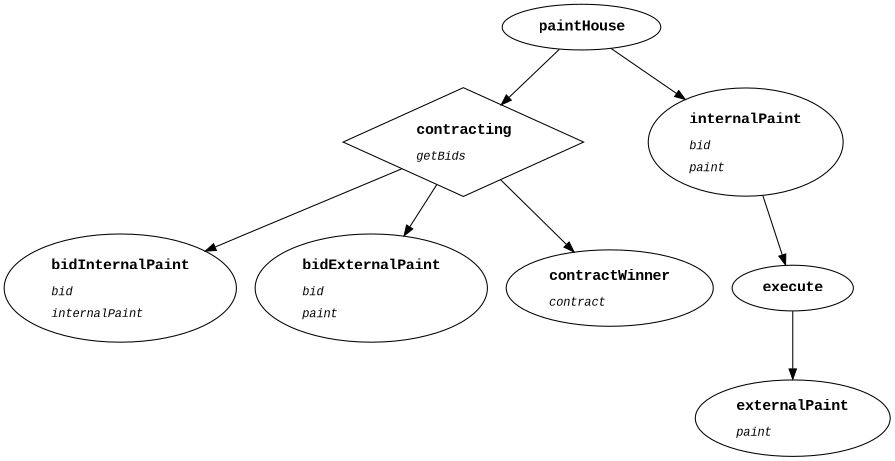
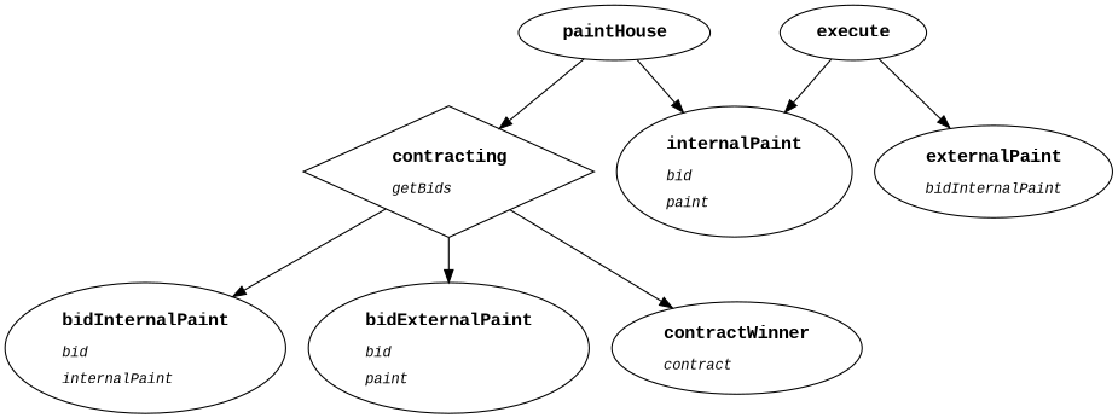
  digraph {
    node [fillcolor=white fontname="Courier New" shape=ellipse style=filled]
    n1 [label=<<table border="0" cellborder="0"><tr><td align="center"><b>paintHouse</b></td></tr></table>>]
    n2 [label=<<table border="0" cellborder="0"><tr><td align="center"><font color="black"><b>contracting</b></font></td></tr><tr><td align="left"><sub><i>getBids</i></sub></td></tr></table>> shape=diamond]
    n3 [label=<<table border="0" cellborder="0"><tr><td align="center"><b>internalPaint</b></td></tr><tr><td align="left"><sub><i>bid</i></sub></td></tr><tr><td align="left"><sub><i>paint</i></sub></td></tr></table>>]
    n4 [label=<<table border="0" cellborder="0"><tr><td align="center"><b>bidInternalPaint</b></td></tr><tr><td align="left"><sub><i>bid</i></sub></td></tr><tr><td align="left"><sub><i>internalPaint</i></sub></td></tr></table>>]
    n5 [label=<<table border="0" cellborder="0"><tr><td align="center"><b>bidExternalPaint</b></td></tr><tr><td align="left"><sub><i>bid</i></sub></td></tr><tr><td align="left"><sub><i>paint</i></sub></td></tr></table>>]
    n6 [label=<<table border="0" cellborder="0"><tr><td align="center"><b>contractWinner</b></td></tr><tr><td align="left"><sub><i>contract</i></sub></td></tr></table>>]
    n7 [label=<<table border="0" cellborder="0"><tr><td align="center"><b>execute</b></td></tr></table>>]
-   n8 [label=<<table border="0" cellborder="0"><tr><td align="center"><b>externalPaint</b></td></tr><tr><td align="left"><sub><i>paint</i></sub></td></tr></table>>]
+   n8 [label=<<table border="0" cellborder="0"><tr><td align="center"><b>externalPaint</b></td></tr><tr><td align="left"><sub><i>bidInternalPaint</i></sub></td></tr></table>>]
    n1 -> n2
    n1 -> n3
    n2 -> n4
    n2 -> n5
    n2 -> n6
-   n3 -> n7
+   n7 -> n3
    n7 -> n8
  }
